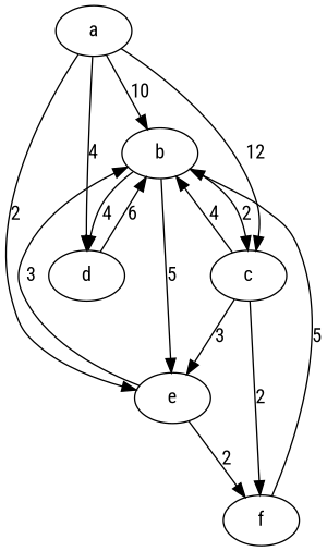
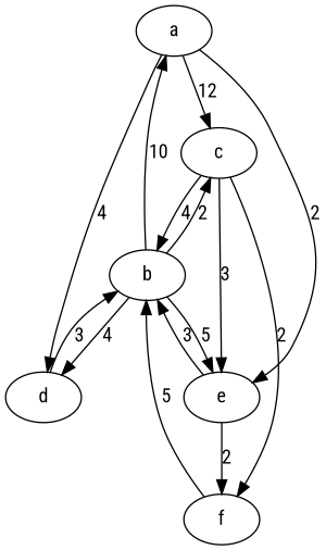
  digraph {
    fontname="Roboto Condensed"
    node [fontname="Roboto Condensed"]
    edge [fontname="Roboto Condensed"]
    a
    b
    c
    d
    e
    f
-   a -> b [label=10]
+   b -> a [label=10]
    a -> c [label=12]
    a -> d [label=4]
    a -> e [label=2]
    b -> c [label=2]
    b -> d [label=4]
    b -> e [label=5]
    c -> b [label=4]
    c -> e [label=3]
    c -> f [label=2]
-   d -> b [label=6]
+   d -> b [label=3]
    e -> b [label=3]
    e -> f [label=2]
    f -> b [label=5]
  }
